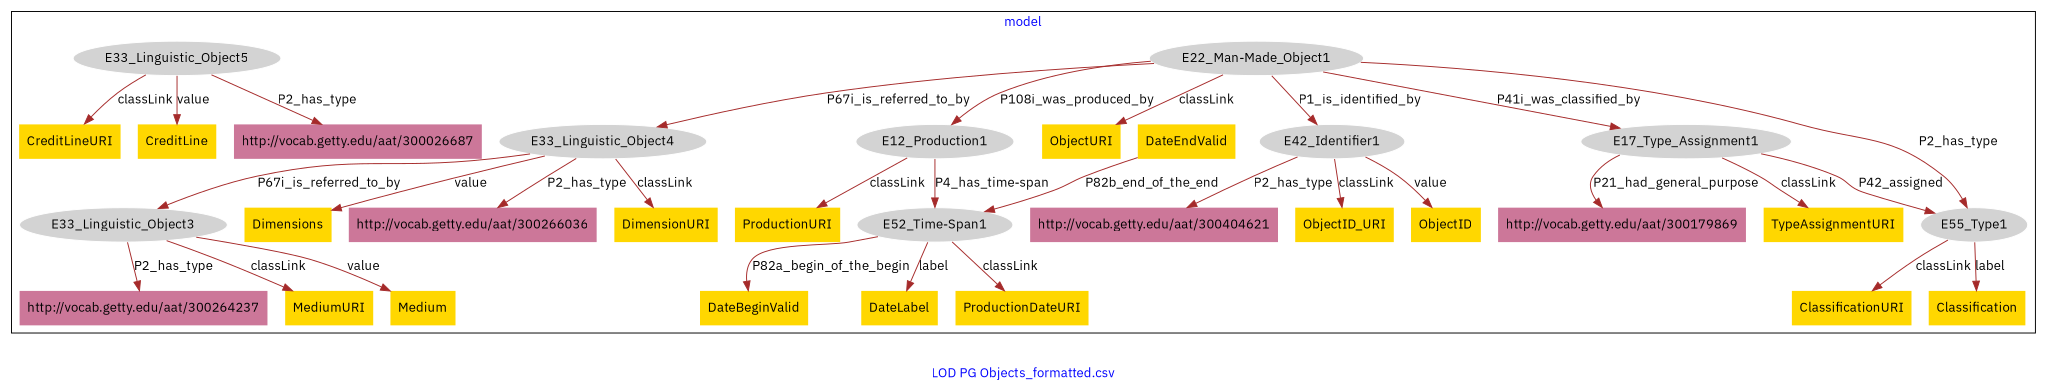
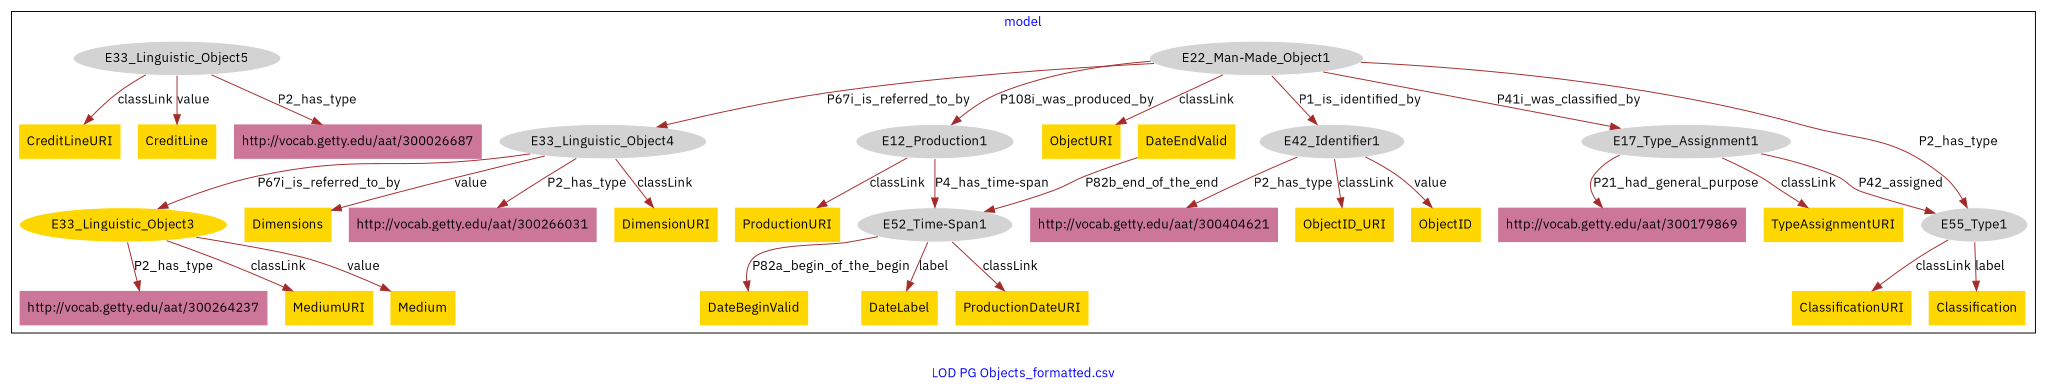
  digraph {
    fontcolor=blue
    fontname="IBM Plex Sans"
    label="LOD PG Objects_formatted.csv"
    remincross=true
    node [fillcolor=gold fontname="IBM Plex Sans" style=filled shape=plaintext]
    edge [color=brown fontcolor=black fontname="IBM Plex Sans"]
    n1 [color=white fillcolor=lightgray label=E12_Production1 shape=""]
    n2 [color=white fillcolor=lightgray label="E52_Time-Span1" shape=""]
    n3 [color=white fillcolor=lightgray label=E17_Type_Assignment1 shape=""]
    n4 [color=white fillcolor=lightgray label=E55_Type1 shape=""]
    n5 [color=white fillcolor=lightgray label="E22_Man-Made_Object1" shape=""]
-   n6 [color=white fillcolor=lightgray label=E33_Linguistic_Object3 shape=""]
+   n6 [color=white label=E33_Linguistic_Object3 shape=""]
    n7 [color=white fillcolor=lightgray label=E33_Linguistic_Object4 shape=""]
    n8 [color=white fillcolor=lightgray label=E33_Linguistic_Object5 shape=""]
    n9 [color=white fillcolor=lightgray label=E42_Identifier1 shape=""]
    n10 [label=CreditLineURI]
    n11 [label=MediumURI]
    n12 [label=ObjectID_URI]
    n13 [label=ProductionDateURI]
    n14 [label=ProductionURI]
    n15 [label=TypeAssignmentURI]
    n16 [label=ClassificationURI]
    n17 [label=DateEndValid]
    n18 [label=Medium]
    n19 [label=Dimensions]
    n20 [label=CreditLine]
    n21 [label=DateBeginValid]
    n22 [label=Classification]
    n23 [label=DimensionURI]
    n24 [label=DateLabel]
    n25 [label=ObjectID]
    n26 [label=ObjectURI]
    n27 [fillcolor="#CC7799" label="http://vocab.getty.edu/aat/300026687"]
    n28 [fillcolor="#CC7799" label="http://vocab.getty.edu/aat/300264237"]
    n29 [fillcolor="#CC7799" label="http://vocab.getty.edu/aat/300404621"]
    n30 [fillcolor="#CC7799" label="http://vocab.getty.edu/aat/300179869"]
-   n31 [fillcolor="#CC7799" label="http://vocab.getty.edu/aat/300266036"]
+   n31 [fillcolor="#CC7799" label="http://vocab.getty.edu/aat/300266031"]
    subgraph cluster_1 {
      label=model
      n1
      n2
      n3
      n4
      n5
      n6
      n7
      n8
      n9
      n10
      n11
      n12
      n13
      n14
      n15
      n16
      n17
      n18
      n19
      n20
      n21
      n22
      n23
      n24
      n25
      n26
      n27
      n28
      n29
      n30
      n31
    }
    n1 -> n2 [label="P4_has_time-span"]
    n1 -> n14 [label=classLink]
    n2 -> n13 [label=classLink]
    n2 -> n21 [label=P82a_begin_of_the_begin]
    n2 -> n24 [label=label]
    n3 -> n4 [label=P42_assigned]
    n3 -> n15 [label=classLink]
    n3 -> n30 [label=P21_had_general_purpose]
    n4 -> n16 [label=classLink]
    n4 -> n22 [label=label]
    n5 -> n1 [label=P108i_was_produced_by]
    n5 -> n3 [label=P41i_was_classified_by]
    n5 -> n4 [label=P2_has_type]
    n5 -> n7 [label=P67i_is_referred_to_by]
    n5 -> n9 [label=P1_is_identified_by]
    n5 -> n26 [label=classLink]
    n6 -> n11 [label=classLink]
    n6 -> n18 [label=value]
    n6 -> n28 [label=P2_has_type]
    n7 -> n6 [label=P67i_is_referred_to_by]
    n7 -> n19 [label=value]
    n7 -> n23 [label=classLink]
    n7 -> n31 [label=P2_has_type]
    n8 -> n10 [label=classLink]
    n8 -> n20 [label=value]
    n8 -> n27 [label=P2_has_type]
    n9 -> n12 [label=classLink]
    n9 -> n25 [label=value]
    n9 -> n29 [label=P2_has_type]
    n17 -> n2 [label=P82b_end_of_the_end]
  }
